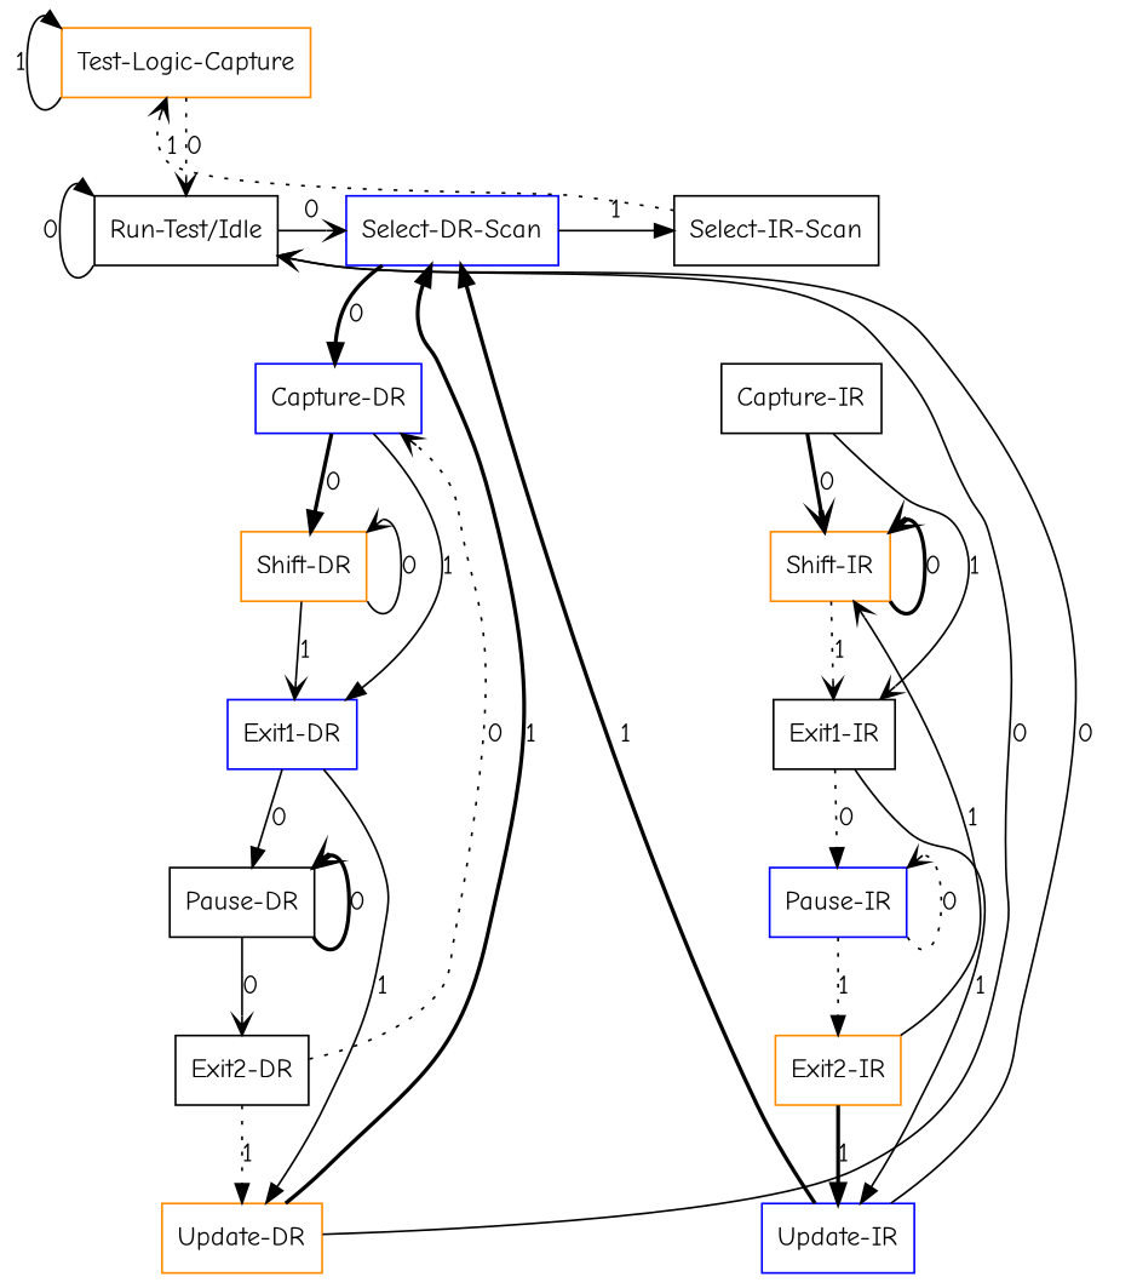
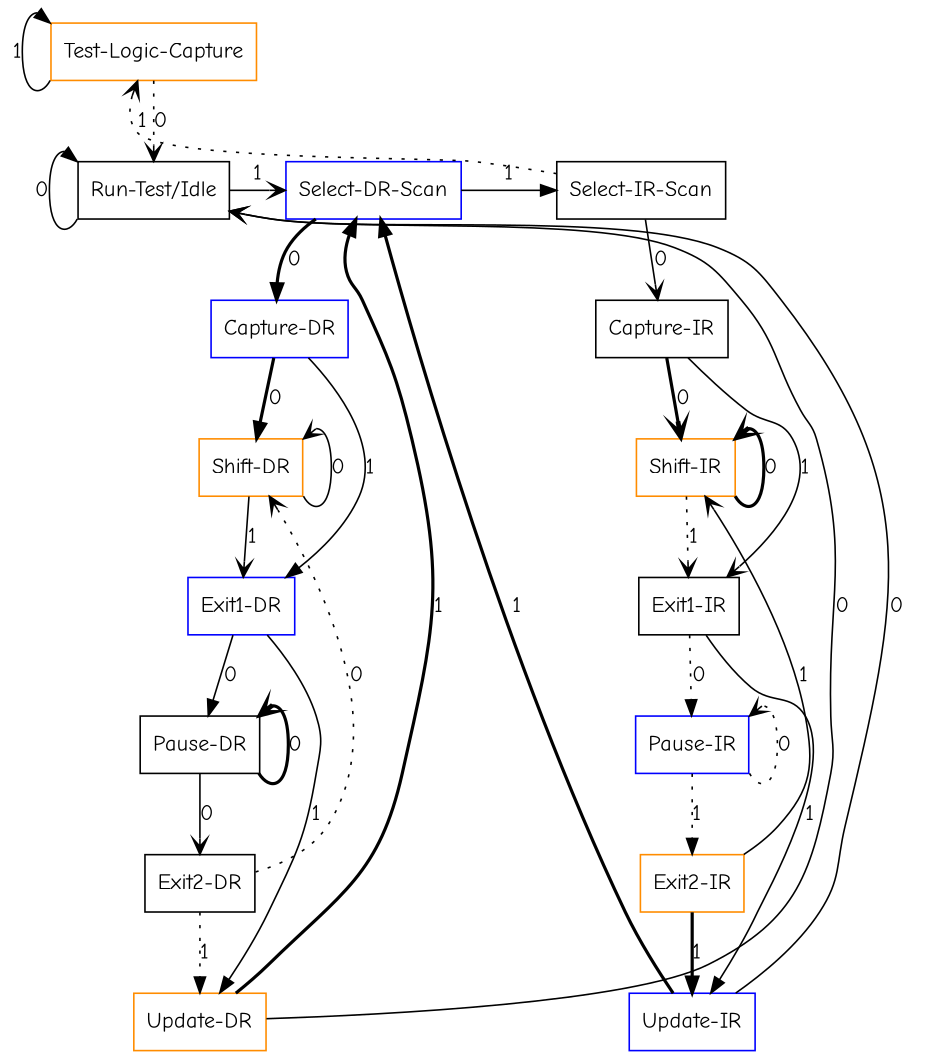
  digraph {
    fontname="Comic Neue"
    rankdir=TB
    node [color=black fontname="Comic Neue" shape=box]
    edge [arrowhead=vee constraint=false fontname="Comic Neue" style=solid]
    n1 [label="Run-Test/Idle"]
    n2 [color=blue label="Select-DR-Scan"]
    n3 [label="Select-IR-Scan"]
    n4 [color=blue label="Capture-DR"]
    n5 [color=darkorange label="Shift-DR"]
    n6 [color=blue label="Exit1-DR"]
    n7 [label="Pause-DR"]
    n8 [color=darkorange label="Update-DR"]
    n9 [label="Exit2-DR"]
    n10 [label="Capture-IR"]
    n11 [color=darkorange label="Shift-IR"]
    n12 [label="Exit1-IR"]
    n13 [color=blue label="Pause-IR"]
    n14 [color=blue label="Update-IR"]
    n15 [color=darkorange label="Exit2-IR"]
    n16 [color=darkorange label="Test-Logic-Capture"]
    subgraph sub_1 {
      rank=same
      n1
      n2
      n3
    }
    subgraph sub_2 {
      n2
      n4
      n5
      n6
      n7
      n8
      n9
    }
    subgraph sub_3 {
      n3
      n10
      n11
      n12
      n13
      n14
      n15
    }
    n1 -> n1 [arrowhead=normal headport=nw label=0 tailport=sw]
-   n1 -> n2 [label=0 constraint=""]
+   n1 -> n2 [label=1 constraint=""]
    n2 -> n3 [arrowhead=normal label=1 constraint=""]
    n2 -> n4 [arrowhead=normal label=0 style=bold constraint=""]
+   n3 -> n10 [label=0 constraint=""]
    n3 -> n16 [label=1 style=dotted]
    n4 -> n5 [arrowhead=normal label=0 style=bold constraint=""]
    n4 -> n6 [arrowhead=normal label=1]
    n5 -> n5 [headport=ne label=0 tailport=se]
    n5 -> n6 [label=1 constraint=""]
    n6 -> n7 [arrowhead=normal label=0 constraint=""]
    n6 -> n8 [arrowhead=normal label=1]
    n7 -> n7 [headport=ne label=0 style=bold tailport=se]
    n7 -> n9 [label=0 constraint=""]
    n8 -> n1 [label=0]
    n8 -> n2 [arrowhead=normal label=1 style=bold]
-   n9 -> n4 [label=0 style=dotted]
+   n9 -> n5 [label=0 style=dotted]
    n9 -> n8 [arrowhead=normal label=1 style=dotted constraint=""]
    n10 -> n11 [label=0 style=bold constraint=""]
    n10 -> n12 [label=1]
    n11 -> n11 [headport=ne label=0 style=bold tailport=se]
    n11 -> n12 [label=1 style=dotted constraint=""]
    n12 -> n13 [arrowhead=normal label=0 style=dotted constraint=""]
    n12 -> n14 [arrowhead=normal label=1]
    n13 -> n13 [headport=ne label=0 style=dotted tailport=se]
    n13 -> n15 [arrowhead=normal label=1 style=dotted constraint=""]
    n14 -> n1 [label=0]
    n14 -> n2 [arrowhead=normal label=1 style=bold]
    n15 -> n11 [label=1]
    n15 -> n14 [arrowhead=normal label=1 style=bold constraint=""]
    n16 -> n1 [label=0 style=dotted constraint=""]
    n16 -> n16 [arrowhead=normal headport=nw label=1 tailport=sw]
  }
